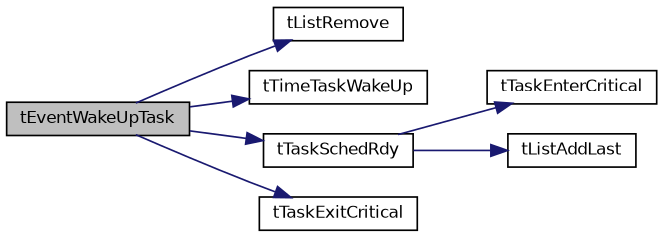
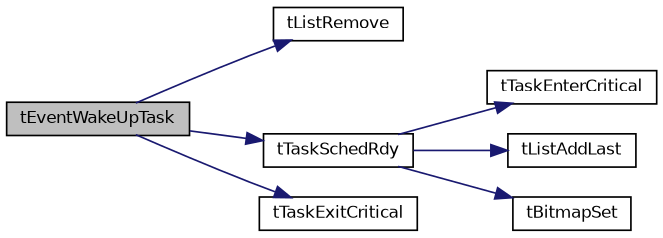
  digraph {
    rankdir=LR
    node [color=black fillcolor=white fontname=Helvetica fontsize=10 shape=record style=filled]
    edge [color=midnightblue fontname=Helvetica fontsize=10 labelfontname=Helvetica labelfontsize=10 style=solid]
    n1 [fillcolor=grey75 fontcolor=black height=0.2 label=tEventWakeUpTask width=0.4]
    n2 [height=0.2 label=tListRemove width=0.4]
-   n3 [height=0.2 label=tTimeTaskWakeUp width=0.4]
    n4 [height=0.2 label=tTaskSchedRdy width=0.4]
    n5 [height=0.2 label=tTaskExitCritical width=0.4]
    n6 [height=0.2 label=tTaskEnterCritical width=0.4]
    n7 [height=0.2 label=tListAddLast width=0.4]
+   n8 [height=0.2 label=tBitmapSet width=0.4]
    n1 -> n2
-   n1 -> n3
    n1 -> n4
    n1 -> n5
    n4 -> n6
    n4 -> n7
+   n4 -> n8
  }
